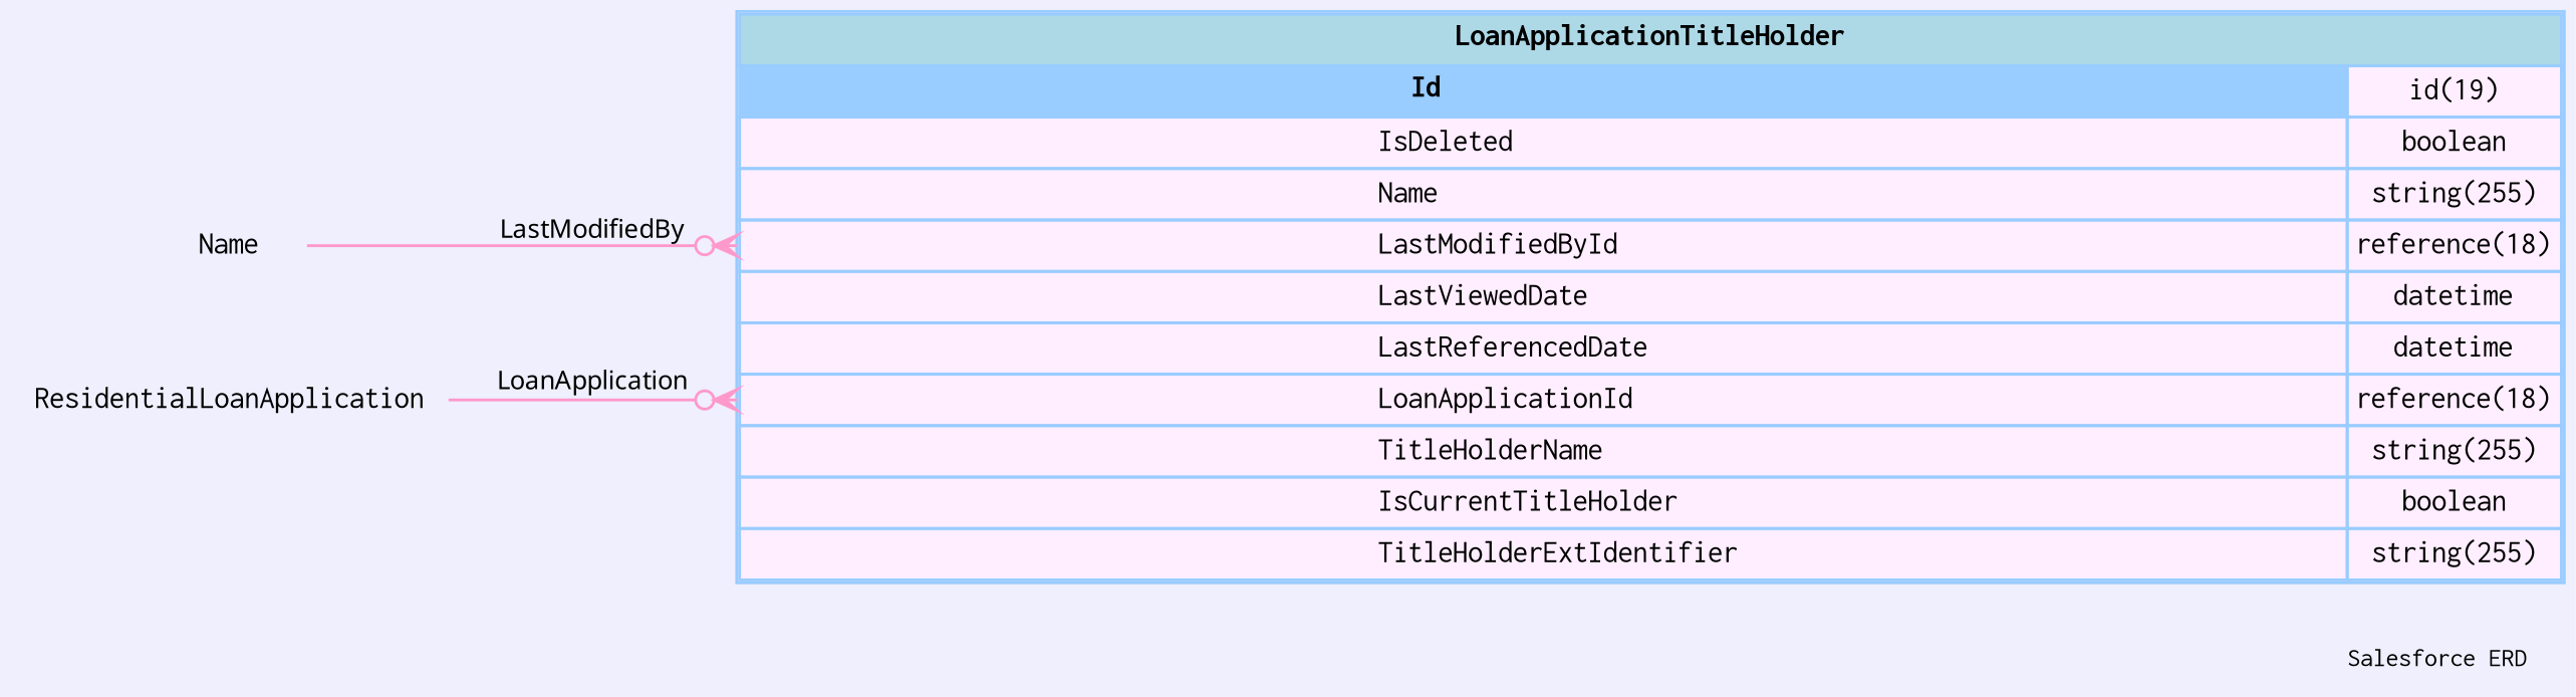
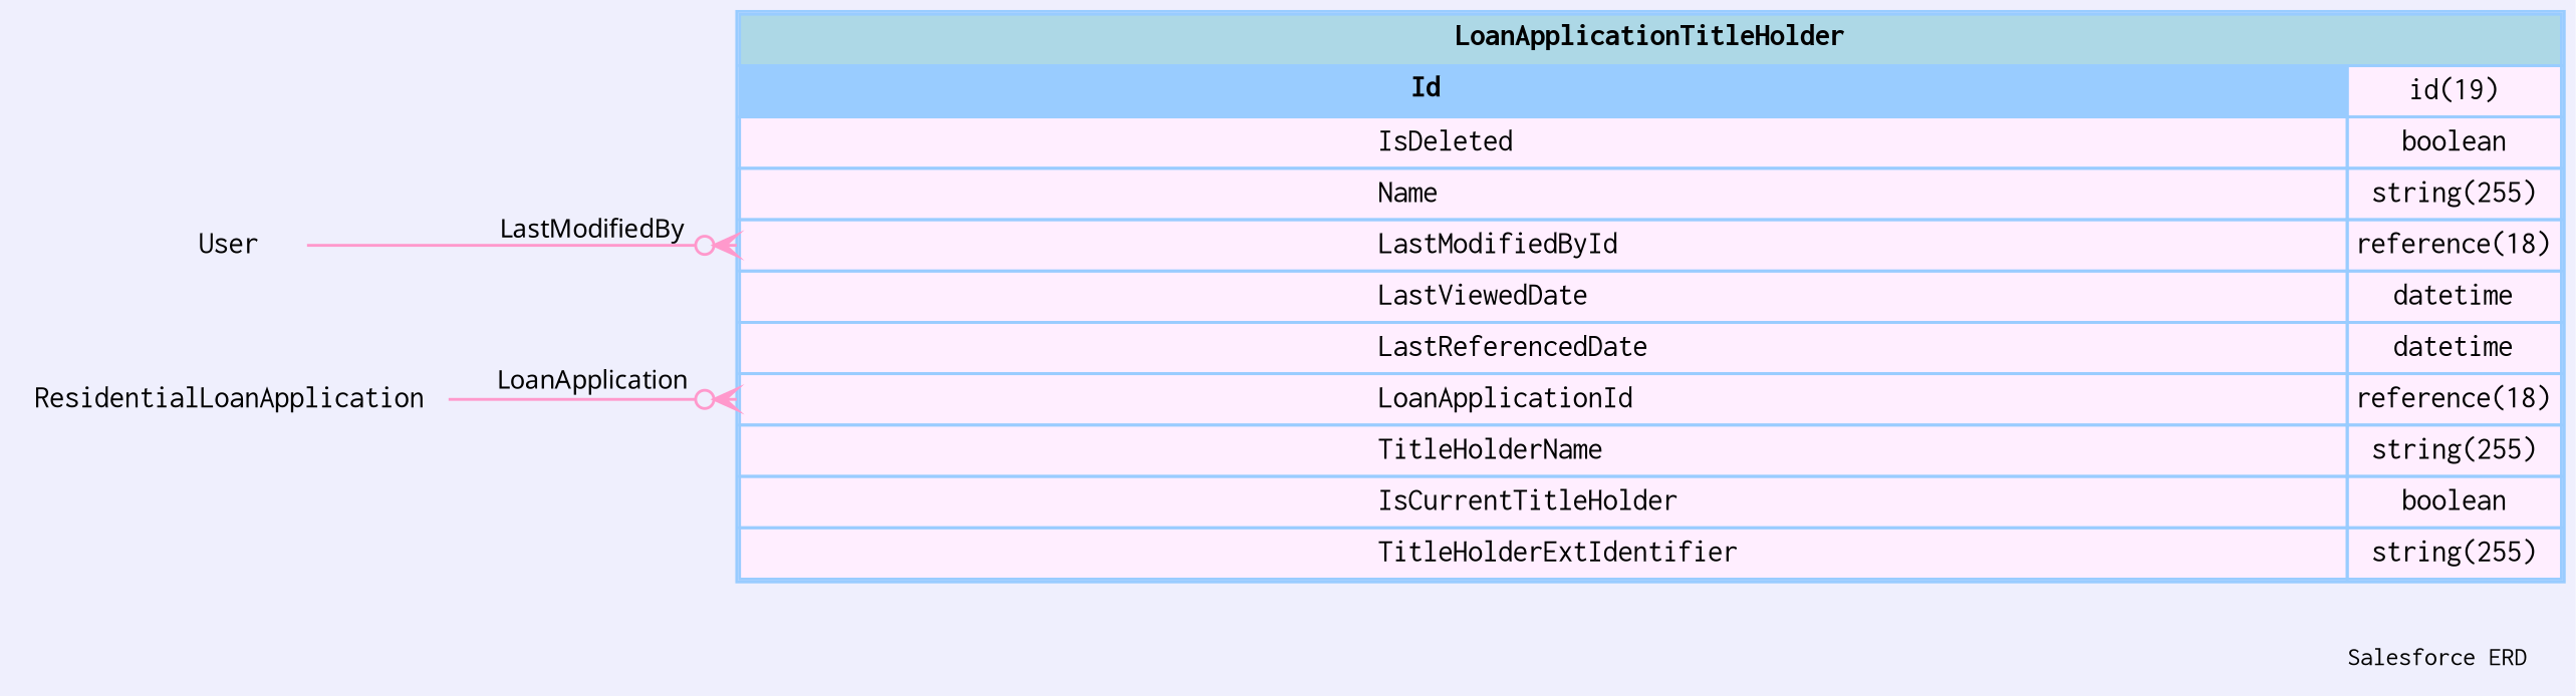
  digraph {
    bgcolor="#efeffd"
    fontname=Courier
    fontsize=9
    label="Salesforce ERD "
    labeljust=r
    nodesep=0.18
    rankdir=RL
    ranksep=0.46
    node [color="#99ccff" fontname=Courier fontsize=11 shape=plaintext]
    edge [arrowhead=none arrowsize=0.8 arrowtail=crowodot color="#ff99cc" dir=back fontname=Monaco fontsize=9 headport="Id:e"]
    n1 [label=<                 <table border="1" cellborder="1" cellspacing="0" bgcolor="#ffeeff" >                      <tr><td colspan="3" bgcolor="lightblue"><b>LoanApplicationTitleHolder</b></td></tr>              <tr>                                         <td  bgcolor="#99ccff" port="Id" align="left">                                            <b>Id</b>                                         </td><td>id(19)</td></tr> <tr>                                          <td port="IsDeleted" align="left">                                          IsDeleted                                        </td><td>boolean</td></tr> <tr>                                          <td port="Name" align="left">                                          Name                                        </td><td>string(255)</td></tr> <tr>                                          <td port="LastModifiedById" align="left">                                          LastModifiedById                                        </td><td>reference(18)</td></tr> <tr>                                          <td port="LastViewedDate" align="left">                                          LastViewedDate                                        </td><td>datetime</td></tr> <tr>                                          <td port="LastReferencedDate" align="left">                                          LastReferencedDate                                        </td><td>datetime</td></tr> <tr>                                          <td port="LoanApplicationId" align="left">                                          LoanApplicationId                                        </td><td>reference(18)</td></tr> <tr>                                          <td port="TitleHolderName" align="left">                                          TitleHolderName                                        </td><td>string(255)</td></tr> <tr>                                          <td port="IsCurrentTitleHolder" align="left">                                          IsCurrentTitleHolder                                        </td><td>boolean</td></tr> <tr>                                          <td port="TitleHolderExtIdentifier" align="left">                                          TitleHolderExtIdentifier                                        </td><td>string(255)</td></tr>                             </table>                 > margin=0 shape=none]
-   User [label=Name]
+   User
    ResidentialLoanApplication
    n1 -> User [label=LastModifiedBy tailport="LastModifiedById:w"]
    n1 -> ResidentialLoanApplication [label=LoanApplication tailport="LoanApplicationId:w"]
  }
